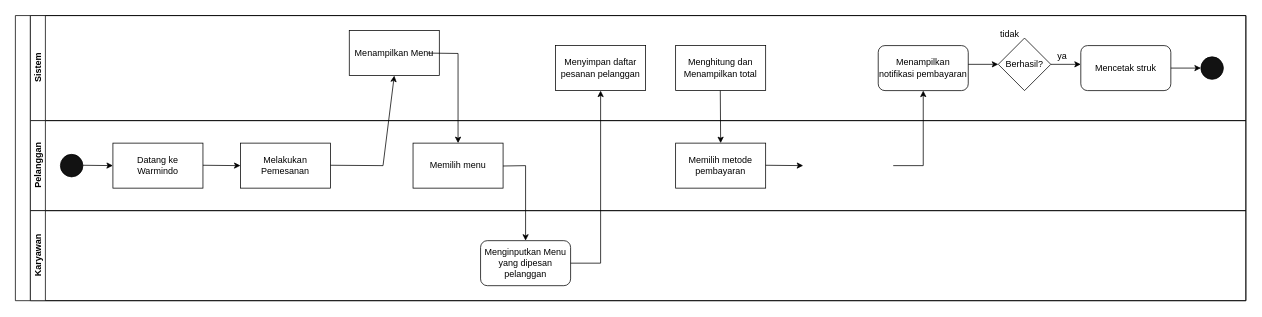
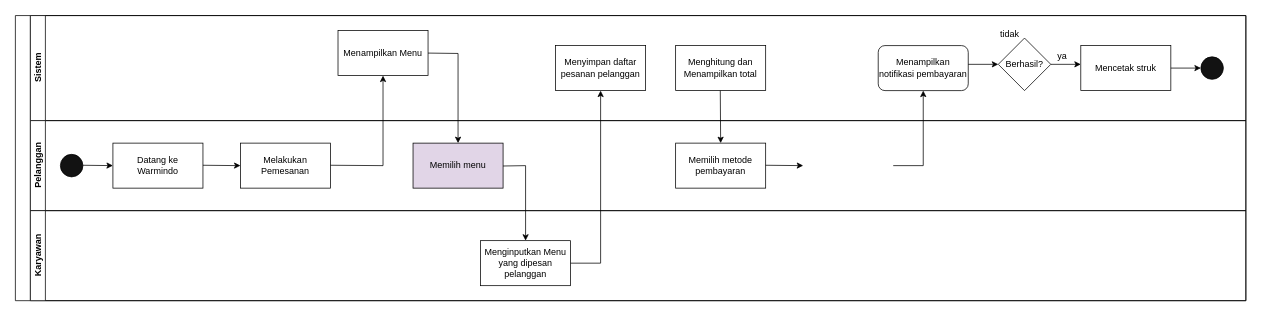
  <mxCell id="0" />
  <mxCell id="1" parent="0" />
  <mxCell id="2" value="" style="swimlane;html=1;childLayout=stackLayout;resizeParent=1;resizeParentMax=0;horizontal=0;startSize=20;horizontalStack=0;" parent="1" vertex="1"><mxGeometry x="20" y="20" width="1640" height="380" as="geometry" /></mxCell>
  <mxCell id="3" value="Sistem" style="swimlane;html=1;startSize=20;horizontal=0;" parent="2" vertex="1"><mxGeometry x="20" width="1620" height="140" as="geometry" /></mxCell>
- <mxCell id="4" value="Menampilkan Menu" style="rounded=0;whiteSpace=wrap;html=1;" parent="3" vertex="1"><mxGeometry x="425" y="20" width="120" height="60" as="geometry" /></mxCell>
+ <mxCell id="4" value="Menampilkan Menu" style="rounded=0;whiteSpace=wrap;html=1;" parent="3" vertex="1"><mxGeometry x="410" y="20" width="120" height="60" as="geometry" /></mxCell>
  <mxCell id="5" value="" style="endArrow=classic;html=1;rounded=0;entryX=0.5;entryY=0;entryDx=0;entryDy=0;" parent="3" target="24" edge="1"><mxGeometry width="50" height="50" relative="1" as="geometry"><mxPoint x="530" y="50" as="sourcePoint" /><mxPoint x="570" y="140" as="targetPoint" /><Array as="points"><mxPoint x="570" y="50.5" /></Array></mxGeometry></mxCell>
  <mxCell id="6" value="Menyimpan daftar pesanan pelanggan" style="rounded=0;whiteSpace=wrap;html=1;" parent="3" vertex="1"><mxGeometry x="700" y="40" width="120" height="60" as="geometry" /></mxCell>
  <mxCell id="7" value="Menghitung dan Menampilkan total" style="rounded=0;whiteSpace=wrap;html=1;" parent="3" vertex="1"><mxGeometry x="860" y="40" width="120" height="60" as="geometry" /></mxCell>
  <mxCell id="8" value="Menampilkan notifikasi pembayaran" style="whiteSpace=wrap;html=1;rounded=1;" parent="3" vertex="1"><mxGeometry x="1130" y="40" width="120" height="60" as="geometry" /></mxCell>
  <mxCell id="9" value="" style="endArrow=classic;html=1;rounded=0;entryX=0;entryY=0.5;entryDx=0;entryDy=0;" parent="3" target="10" edge="1"><mxGeometry width="50" height="50" relative="1" as="geometry"><mxPoint x="1250" y="65" as="sourcePoint" /><mxPoint x="1280" y="70" as="targetPoint" /></mxGeometry></mxCell>
  <mxCell id="10" value="Berhasil?" style="rhombus;whiteSpace=wrap;html=1;" parent="3" vertex="1"><mxGeometry x="1290" y="30" width="70" height="70" as="geometry" /></mxCell>
  <mxCell id="11" value="" style="endArrow=classic;html=1;rounded=0;exitX=1;exitY=0.5;exitDx=0;exitDy=0;" parent="3" source="10" edge="1"><mxGeometry width="50" height="50" relative="1" as="geometry"><mxPoint x="1360" y="70" as="sourcePoint" /><mxPoint x="1400" y="65" as="targetPoint" /></mxGeometry></mxCell>
- <mxCell id="12" value="Mencetak struk" style="whiteSpace=wrap;html=1;rounded=1;" parent="3" vertex="1"><mxGeometry x="1400" y="40" width="120" height="60" as="geometry" /></mxCell>
+ <mxCell id="12" value="Mencetak struk" style="rounded=0;whiteSpace=wrap;html=1;" parent="3" vertex="1"><mxGeometry x="1400" y="40" width="120" height="60" as="geometry" /></mxCell>
  <mxCell id="13" value="" style="endArrow=classic;html=1;rounded=0;" parent="3" edge="1"><mxGeometry width="50" height="50" relative="1" as="geometry"><mxPoint x="1520" y="70" as="sourcePoint" /><mxPoint x="1560" y="70" as="targetPoint" /></mxGeometry></mxCell>
  <mxCell id="14" value="" style="ellipse;whiteSpace=wrap;html=1;aspect=fixed;fillColor=#121212;" parent="3" vertex="1"><mxGeometry x="1560" y="55" width="30" height="30" as="geometry" /></mxCell>
  <mxCell id="15" value="tidak" style="text;html=1;align=center;verticalAlign=middle;resizable=0;points=[];autosize=1;strokeColor=none;fillColor=none;" parent="3" vertex="1"><mxGeometry x="1280" y="10" width="50" height="30" as="geometry" /></mxCell>
  <mxCell id="16" value="ya" style="text;html=1;align=center;verticalAlign=middle;resizable=0;points=[];autosize=1;strokeColor=none;fillColor=none;" parent="3" vertex="1"><mxGeometry x="1355" y="40" width="40" height="30" as="geometry" /></mxCell>
  <mxCell id="17" value="Pelanggan" style="swimlane;html=1;startSize=20;horizontal=0;" parent="2" vertex="1"><mxGeometry x="20" y="140" width="1620" height="120" as="geometry" /></mxCell>
  <mxCell id="18" value="" style="ellipse;whiteSpace=wrap;html=1;aspect=fixed;fillColor=#121212;" parent="17" vertex="1"><mxGeometry x="40" y="45" width="30" height="30" as="geometry" /></mxCell>
  <mxCell id="19" value="" style="endArrow=classic;html=1;rounded=0;" parent="17" edge="1"><mxGeometry width="50" height="50" relative="1" as="geometry"><mxPoint x="70" y="59.5" as="sourcePoint" /><mxPoint x="110" y="60" as="targetPoint" /></mxGeometry></mxCell>
  <mxCell id="20" value="Datang ke &lt;br&gt;Warmindo" style="rounded=0;whiteSpace=wrap;html=1;" parent="17" vertex="1"><mxGeometry x="110" y="30" width="120" height="60" as="geometry" /></mxCell>
  <mxCell id="21" value="Melakukan Pemesanan" style="rounded=0;whiteSpace=wrap;html=1;" parent="17" vertex="1"><mxGeometry x="280" y="30" width="120" height="60" as="geometry" /></mxCell>
  <mxCell id="22" value="" style="endArrow=classic;html=1;rounded=0;" parent="17" edge="1"><mxGeometry width="50" height="50" relative="1" as="geometry"><mxPoint x="230" y="59.5" as="sourcePoint" /><mxPoint x="280" y="60" as="targetPoint" /></mxGeometry></mxCell>
  <mxCell id="23" value="" style="endArrow=classic;html=1;rounded=0;entryX=0.5;entryY=1;entryDx=0;entryDy=0;" parent="17" target="4" edge="1"><mxGeometry width="50" height="50" relative="1" as="geometry"><mxPoint x="400" y="59.5" as="sourcePoint" /><mxPoint x="490" y="60" as="targetPoint" /><Array as="points"><mxPoint x="470" y="60" /></Array></mxGeometry></mxCell>
- <mxCell id="24" value="Memilih menu" style="rounded=0;whiteSpace=wrap;html=1;" parent="17" vertex="1"><mxGeometry x="510" y="30" width="120" height="60" as="geometry" /></mxCell>
+ <mxCell id="24" value="Memilih menu" style="rounded=0;whiteSpace=wrap;html=1;fillColor=#e1d5e7;" parent="17" vertex="1"><mxGeometry x="510" y="30" width="120" height="60" as="geometry" /></mxCell>
  <mxCell id="25" value="" style="endArrow=classic;html=1;rounded=0;" parent="17" edge="1"><mxGeometry width="50" height="50" relative="1" as="geometry"><mxPoint x="630" y="60.5" as="sourcePoint" /><mxPoint x="660" y="160" as="targetPoint" /><Array as="points"><mxPoint x="660" y="60" /></Array></mxGeometry></mxCell>
  <mxCell id="26" value="Memilih metode pembayaran" style="rounded=0;whiteSpace=wrap;html=1;" parent="17" vertex="1"><mxGeometry x="860" y="30" width="120" height="60" as="geometry" /></mxCell>
  <mxCell id="27" value="" style="endArrow=classic;html=1;rounded=0;" parent="17" edge="1"><mxGeometry width="50" height="50" relative="1" as="geometry"><mxPoint x="980" y="59.5" as="sourcePoint" /><mxPoint x="1030" y="60" as="targetPoint" /></mxGeometry></mxCell>
  <mxCell id="28" value="" style="endArrow=classic;html=1;rounded=0;" parent="17" edge="1"><mxGeometry width="50" height="50" relative="1" as="geometry"><mxPoint x="1150" y="60" as="sourcePoint" /><mxPoint x="1190" y="-40" as="targetPoint" /><Array as="points"><mxPoint x="1190" y="60" /></Array></mxGeometry></mxCell>
  <mxCell id="29" value="" style="endArrow=classic;html=1;rounded=0;" parent="17" edge="1"><mxGeometry width="50" height="50" relative="1" as="geometry"><mxPoint x="919.5" y="-40" as="sourcePoint" /><mxPoint x="920" y="30" as="targetPoint" /></mxGeometry></mxCell>
  <mxCell id="30" value="Karyawan" style="swimlane;html=1;startSize=20;horizontal=0;" parent="2" vertex="1"><mxGeometry x="20" y="260" width="1620" height="120" as="geometry" /></mxCell>
- <mxCell id="31" value="Menginputkan Menu yang dipesan pelanggan" style="whiteSpace=wrap;html=1;rounded=1;" parent="30" vertex="1"><mxGeometry x="600" y="40" width="120" height="60" as="geometry" /></mxCell>
+ <mxCell id="31" value="Menginputkan Menu yang dipesan pelanggan" style="rounded=0;whiteSpace=wrap;html=1;" parent="30" vertex="1"><mxGeometry x="600" y="40" width="120" height="60" as="geometry" /></mxCell>
  <mxCell id="32" value="" style="endArrow=classic;html=1;rounded=0;" parent="30" edge="1"><mxGeometry width="50" height="50" relative="1" as="geometry"><mxPoint x="720" y="70" as="sourcePoint" /><mxPoint x="760" y="-160" as="targetPoint" /><Array as="points"><mxPoint x="760" y="70" /></Array></mxGeometry></mxCell>
